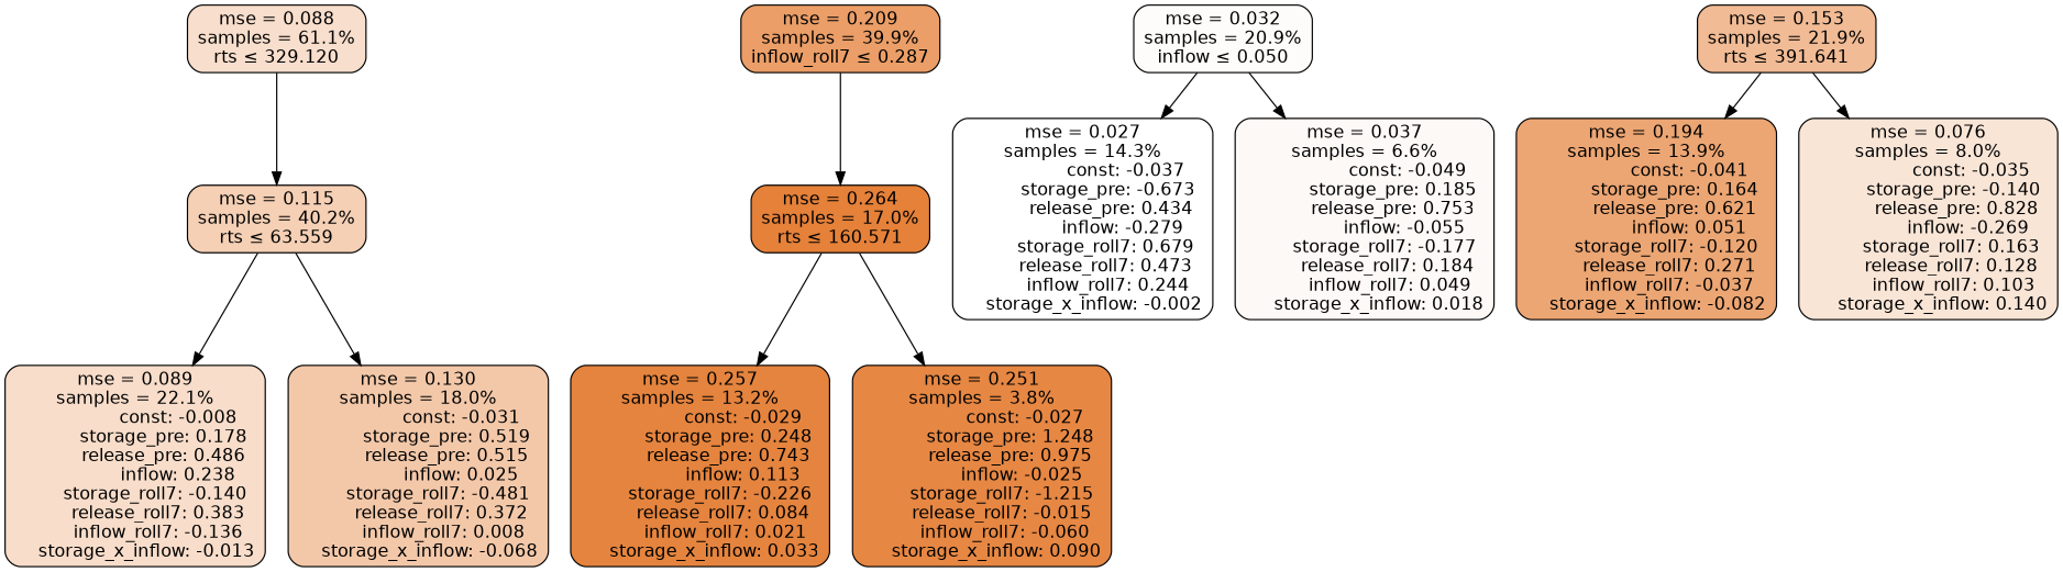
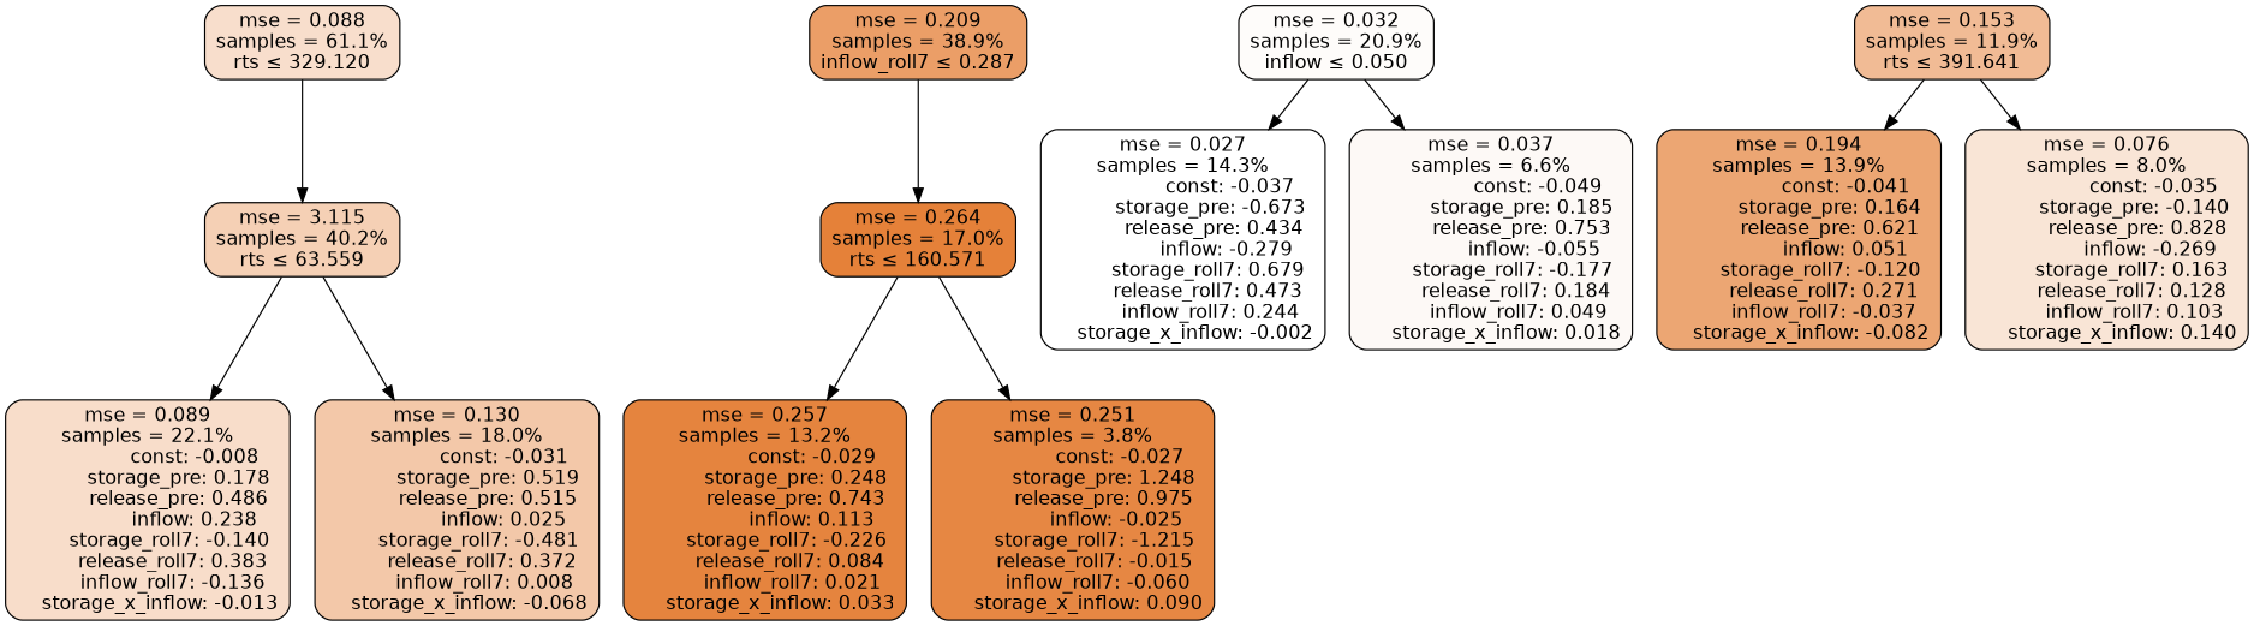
  digraph {
    node [color=black fontname=helvetica shape=rectangle style="filled, rounded"]
    edge [fontname=helvetica]
    n1 [fillcolor="#f8decc" label="mse = 0.088\nsamples = 61.1%\nrts &le; 329.120"]
-   n2 [fillcolor="#f5d0b5" label="mse = 0.115\nsamples = 40.2%\nrts &le; 63.559"]
-   n3 [fillcolor="#eb9e67" label="mse = 0.209\nsamples = 39.9%\ninflow_roll7 &le; 0.287"]
+   n2 [fillcolor="#f5d0b5" label="mse = 3.115\nsamples = 40.2%\nrts &le; 63.559"]
+   n3 [fillcolor="#eb9e67" label="mse = 0.209\nsamples = 38.9%\ninflow_roll7 &le; 0.287"]
    n4 [fillcolor="#e58139" label="mse = 0.264\nsamples = 17.0%\nrts &le; 160.571"]
    n5 [fillcolor="#f8ddca" label="mse = 0.089\nsamples = 22.1%\n               const: -0.008\n          storage_pre: 0.178\n          release_pre: 0.486\n               inflow: 0.238\n       storage_roll7: -0.140\n        release_roll7: 0.383\n        inflow_roll7: -0.136\n    storage_x_inflow: -0.013"]
    n6 [fillcolor="#f3c8a9" label="mse = 0.130\nsamples = 18.0%\n               const: -0.031\n          storage_pre: 0.519\n          release_pre: 0.515\n               inflow: 0.025\n       storage_roll7: -0.481\n        release_roll7: 0.372\n         inflow_roll7: 0.008\n    storage_x_inflow: -0.068"]
    n7 [fillcolor="#fefcfa" label="mse = 0.032\nsamples = 20.9%\ninflow &le; 0.050"]
    n8 [fillcolor="#ffffff" label="mse = 0.027\nsamples = 14.3%\n               const: -0.037\n         storage_pre: -0.673\n          release_pre: 0.434\n              inflow: -0.279\n        storage_roll7: 0.679\n        release_roll7: 0.473\n         inflow_roll7: 0.244\n    storage_x_inflow: -0.002"]
    n9 [fillcolor="#fdf9f6" label="mse = 0.037\nsamples = 6.6%\n               const: -0.049\n          storage_pre: 0.185\n          release_pre: 0.753\n              inflow: -0.055\n       storage_roll7: -0.177\n        release_roll7: 0.184\n         inflow_roll7: 0.049\n     storage_x_inflow: 0.018"]
-   n10 [fillcolor="#f1bb95" label="mse = 0.153\nsamples = 21.9%\nrts &le; 391.641"]
+   n10 [fillcolor="#f1bb95" label="mse = 0.153\nsamples = 11.9%\nrts &le; 391.641"]
    n11 [fillcolor="#eca673" label="mse = 0.194\nsamples = 13.9%\n               const: -0.041\n          storage_pre: 0.164\n          release_pre: 0.621\n               inflow: 0.051\n       storage_roll7: -0.120\n        release_roll7: 0.271\n        inflow_roll7: -0.037\n    storage_x_inflow: -0.082"]
    n12 [fillcolor="#f9e5d6" label="mse = 0.076\nsamples = 8.0%\n               const: -0.035\n         storage_pre: -0.140\n          release_pre: 0.828\n              inflow: -0.269\n        storage_roll7: 0.163\n        release_roll7: 0.128\n         inflow_roll7: 0.103\n     storage_x_inflow: 0.140"]
    n13 [fillcolor="#e5843e" label="mse = 0.257\nsamples = 13.2%\n               const: -0.029\n          storage_pre: 0.248\n          release_pre: 0.743\n               inflow: 0.113\n       storage_roll7: -0.226\n        release_roll7: 0.084\n         inflow_roll7: 0.021\n     storage_x_inflow: 0.033"]
    n14 [fillcolor="#e68743" label="mse = 0.251\nsamples = 3.8%\n               const: -0.027\n          storage_pre: 1.248\n          release_pre: 0.975\n              inflow: -0.025\n       storage_roll7: -1.215\n       release_roll7: -0.015\n        inflow_roll7: -0.060\n     storage_x_inflow: 0.090"]
    n1 -> n2
    n2 -> n5
    n2 -> n6
    n3 -> n4
    n4 -> n13
    n4 -> n14
    n7 -> n8
    n7 -> n9
    n10 -> n11
    n10 -> n12
  }
